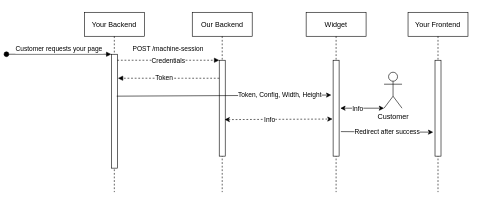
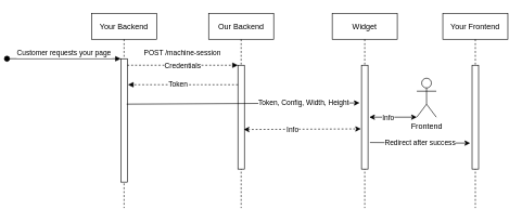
  <mxCell id="0" />
  <mxCell id="1" parent="0" />
  <mxCell id="2" value="Your Backend" style="shape=umlLifeline;perimeter=lifelinePerimeter;container=1;collapsible=0;recursiveResize=0;rounded=0;shadow=0;strokeWidth=1;movable=0;resizable=0;rotatable=0;deletable=0;editable=0;connectable=0;" parent="1" vertex="1"><mxGeometry x="20" y="20" width="100" height="300" as="geometry" /></mxCell>
  <mxCell id="3" value="" style="points=[];perimeter=orthogonalPerimeter;rounded=0;shadow=0;strokeWidth=1;" parent="2" vertex="1"><mxGeometry x="45" y="70" width="10" height="190" as="geometry" /></mxCell>
  <mxCell id="4" value="Customer requests your page" style="verticalAlign=bottom;startArrow=oval;endArrow=block;startSize=8;shadow=0;strokeWidth=1;" parent="2" target="3" edge="1"><mxGeometry relative="1" as="geometry"><mxPoint x="-130" y="70" as="sourcePoint" /></mxGeometry></mxCell>
  <mxCell id="5" value="Our Backend" style="shape=umlLifeline;perimeter=lifelinePerimeter;container=1;collapsible=0;recursiveResize=0;rounded=0;shadow=0;strokeWidth=1;movable=0;resizable=0;rotatable=0;deletable=0;editable=0;connectable=0;" parent="1" vertex="1"><mxGeometry x="200" y="20" width="100" height="300" as="geometry" /></mxCell>
  <mxCell id="6" value="" style="points=[];perimeter=orthogonalPerimeter;rounded=0;shadow=0;strokeWidth=1;" parent="5" vertex="1"><mxGeometry x="45" y="80" width="10" height="160" as="geometry" /></mxCell>
  <mxCell id="7" value="POST /machine-session" style="verticalAlign=bottom;endArrow=block;entryX=0;entryY=0;shadow=0;strokeWidth=1;dashed=1;movable=0;resizable=0;rotatable=0;deletable=0;editable=0;connectable=0;" parent="1" source="3" target="6" edge="1"><mxGeometry y="10" relative="1" as="geometry"><mxPoint x="175" y="100" as="sourcePoint" /><mxPoint as="offset" /></mxGeometry></mxCell>
  <mxCell id="8" value="Credentials" style="edgeLabel;html=1;align=center;verticalAlign=middle;resizable=0;points=[];" vertex="1" connectable="0" parent="7"><mxGeometry x="-0.012" relative="1" as="geometry"><mxPoint as="offset" /></mxGeometry></mxCell>
  <mxCell id="9" value="" style="verticalAlign=bottom;endArrow=block;entryX=1.1;entryY=0.263;shadow=0;strokeWidth=1;dashed=1;entryDx=0;entryDy=0;entryPerimeter=0;movable=0;resizable=0;rotatable=0;deletable=0;editable=0;connectable=0;" parent="1" edge="1"><mxGeometry relative="1" as="geometry"><mxPoint x="245" y="130.03" as="sourcePoint" /><mxPoint x="76" y="130" as="targetPoint" /><Array as="points"><mxPoint x="180" y="130.03" /></Array></mxGeometry></mxCell>
  <mxCell id="10" value="Token" style="edgeLabel;html=1;align=center;verticalAlign=middle;resizable=0;points=[];" vertex="1" connectable="0" parent="9"><mxGeometry x="0.103" y="-2" relative="1" as="geometry"><mxPoint as="offset" /></mxGeometry></mxCell>
  <mxCell id="11" value="Widget" style="shape=umlLifeline;perimeter=lifelinePerimeter;container=1;collapsible=0;recursiveResize=0;rounded=0;shadow=0;strokeWidth=1;movable=0;resizable=0;rotatable=0;deletable=0;editable=0;connectable=0;" vertex="1" parent="1"><mxGeometry x="390" y="20" width="100" height="300" as="geometry" /></mxCell>
  <mxCell id="12" value="" style="points=[];perimeter=orthogonalPerimeter;rounded=0;shadow=0;strokeWidth=1;" vertex="1" parent="11"><mxGeometry x="45" y="80" width="10" height="160" as="geometry" /></mxCell>
  <mxCell id="13" value="Your Frontend" style="shape=umlLifeline;perimeter=lifelinePerimeter;container=1;collapsible=0;recursiveResize=0;rounded=0;shadow=0;strokeWidth=1;movable=0;resizable=0;rotatable=0;deletable=0;editable=0;connectable=0;" vertex="1" parent="1"><mxGeometry x="560" y="20" width="100" height="300" as="geometry" /></mxCell>
  <mxCell id="14" value="" style="points=[];perimeter=orthogonalPerimeter;rounded=0;shadow=0;strokeWidth=1;" vertex="1" parent="13"><mxGeometry x="45" y="80" width="10" height="160" as="geometry" /></mxCell>
- <mxCell id="15" value="Customer" style="shape=umlActor;verticalLabelPosition=bottom;verticalAlign=top;html=1;outlineConnect=0;movable=0;resizable=0;rotatable=0;deletable=0;editable=0;connectable=0;" vertex="1" parent="1"><mxGeometry x="520" y="120" width="30" height="60" as="geometry" /></mxCell>
+ <mxCell id="15" value="Frontend" style="shape=umlActor;verticalLabelPosition=bottom;verticalAlign=top;html=1;outlineConnect=0;movable=0;resizable=0;rotatable=0;deletable=0;editable=0;connectable=0;" vertex="1" parent="1"><mxGeometry x="520" y="120" width="30" height="60" as="geometry" /></mxCell>
  <mxCell id="16" value="" style="endArrow=classic;startArrow=classic;html=1;shadow=0;entryX=0;entryY=1;entryDx=0;entryDy=0;entryPerimeter=0;exitX=1.2;exitY=0.5;exitDx=0;exitDy=0;exitPerimeter=0;movable=0;resizable=0;rotatable=0;deletable=0;editable=0;connectable=0;" edge="1" parent="1" source="12" target="15"><mxGeometry width="50" height="50" relative="1" as="geometry"><mxPoint x="460" y="240" as="sourcePoint" /><mxPoint x="510" y="190" as="targetPoint" /></mxGeometry></mxCell>
  <mxCell id="17" value="Info" style="edgeLabel;html=1;align=center;verticalAlign=middle;resizable=0;points=[];" vertex="1" connectable="0" parent="16"><mxGeometry x="-0.233" relative="1" as="geometry"><mxPoint as="offset" /></mxGeometry></mxCell>
  <mxCell id="18" value="" style="endArrow=classic;html=1;shadow=0;entryX=-0.3;entryY=0.363;entryDx=0;entryDy=0;entryPerimeter=0;exitX=0.9;exitY=0.368;exitDx=0;exitDy=0;exitPerimeter=0;movable=0;resizable=0;rotatable=0;deletable=0;editable=0;connectable=0;" edge="1" parent="1" source="3" target="12"><mxGeometry width="50" height="50" relative="1" as="geometry"><mxPoint x="80" y="190" as="sourcePoint" /><mxPoint x="130" y="140" as="targetPoint" /></mxGeometry></mxCell>
  <mxCell id="19" value="Token, Config, Width, Height" style="edgeLabel;html=1;align=center;verticalAlign=middle;resizable=0;points=[];" vertex="1" connectable="0" parent="18"><mxGeometry x="0.52" y="2" relative="1" as="geometry"><mxPoint as="offset" /></mxGeometry></mxCell>
  <mxCell id="20" value="" style="endArrow=classic;startArrow=classic;html=1;shadow=0;exitX=0.9;exitY=0.619;exitDx=0;exitDy=0;exitPerimeter=0;entryX=-0.1;entryY=0.613;entryDx=0;entryDy=0;entryPerimeter=0;dashed=1;movable=0;resizable=0;rotatable=0;deletable=0;editable=0;connectable=0;" edge="1" parent="1" source="6" target="12"><mxGeometry width="50" height="50" relative="1" as="geometry"><mxPoint x="260" y="200" as="sourcePoint" /><mxPoint x="440" y="200" as="targetPoint" /></mxGeometry></mxCell>
  <mxCell id="21" value="Info" style="edgeLabel;html=1;align=center;verticalAlign=middle;resizable=0;points=[];" vertex="1" connectable="0" parent="20"><mxGeometry x="-0.186" y="-1" relative="1" as="geometry"><mxPoint x="1" as="offset" /></mxGeometry></mxCell>
  <mxCell id="22" value="" style="endArrow=classic;html=1;shadow=0;exitX=1.3;exitY=0.744;exitDx=0;exitDy=0;exitPerimeter=0;entryX=-0.3;entryY=0.75;entryDx=0;entryDy=0;entryPerimeter=0;movable=0;resizable=0;rotatable=0;deletable=0;editable=0;connectable=0;" edge="1" parent="1" source="12" target="14"><mxGeometry width="50" height="50" relative="1" as="geometry"><mxPoint x="450" y="270" as="sourcePoint" /><mxPoint x="500" y="220" as="targetPoint" /></mxGeometry></mxCell>
  <mxCell id="23" value="Redirect after success" style="edgeLabel;html=1;align=center;verticalAlign=middle;resizable=0;points=[];" vertex="1" connectable="0" parent="22"><mxGeometry relative="1" as="geometry"><mxPoint as="offset" /></mxGeometry></mxCell>
